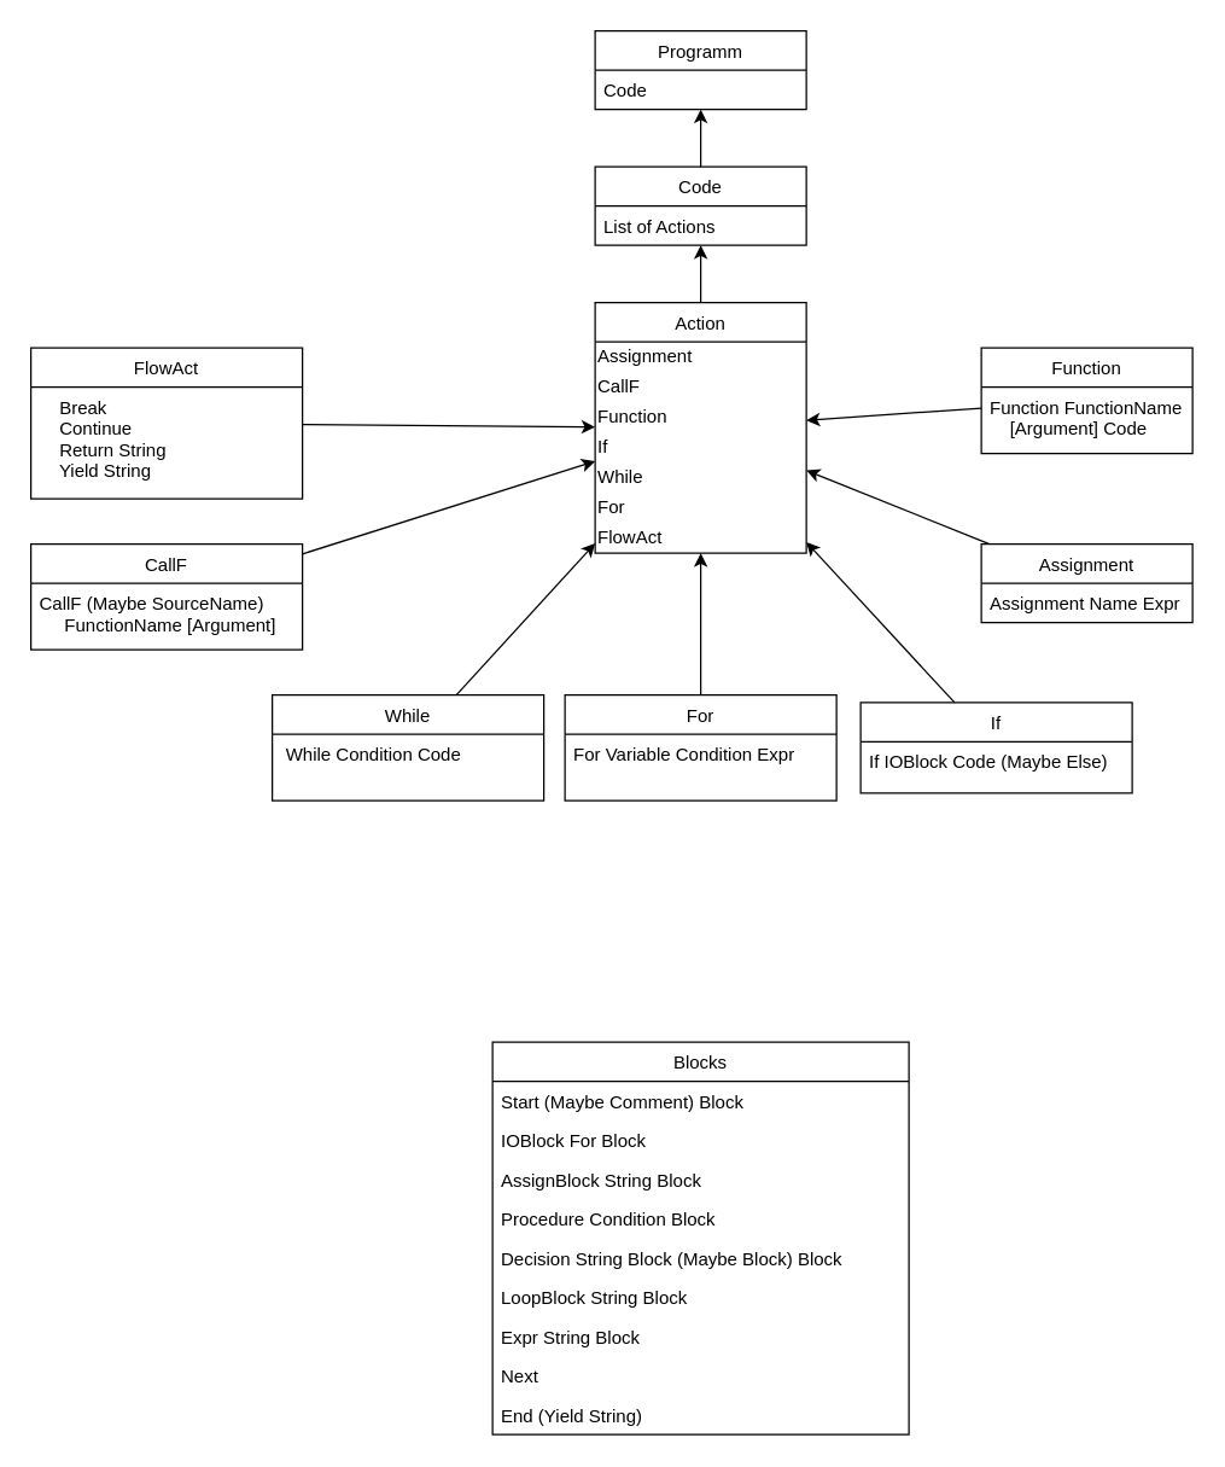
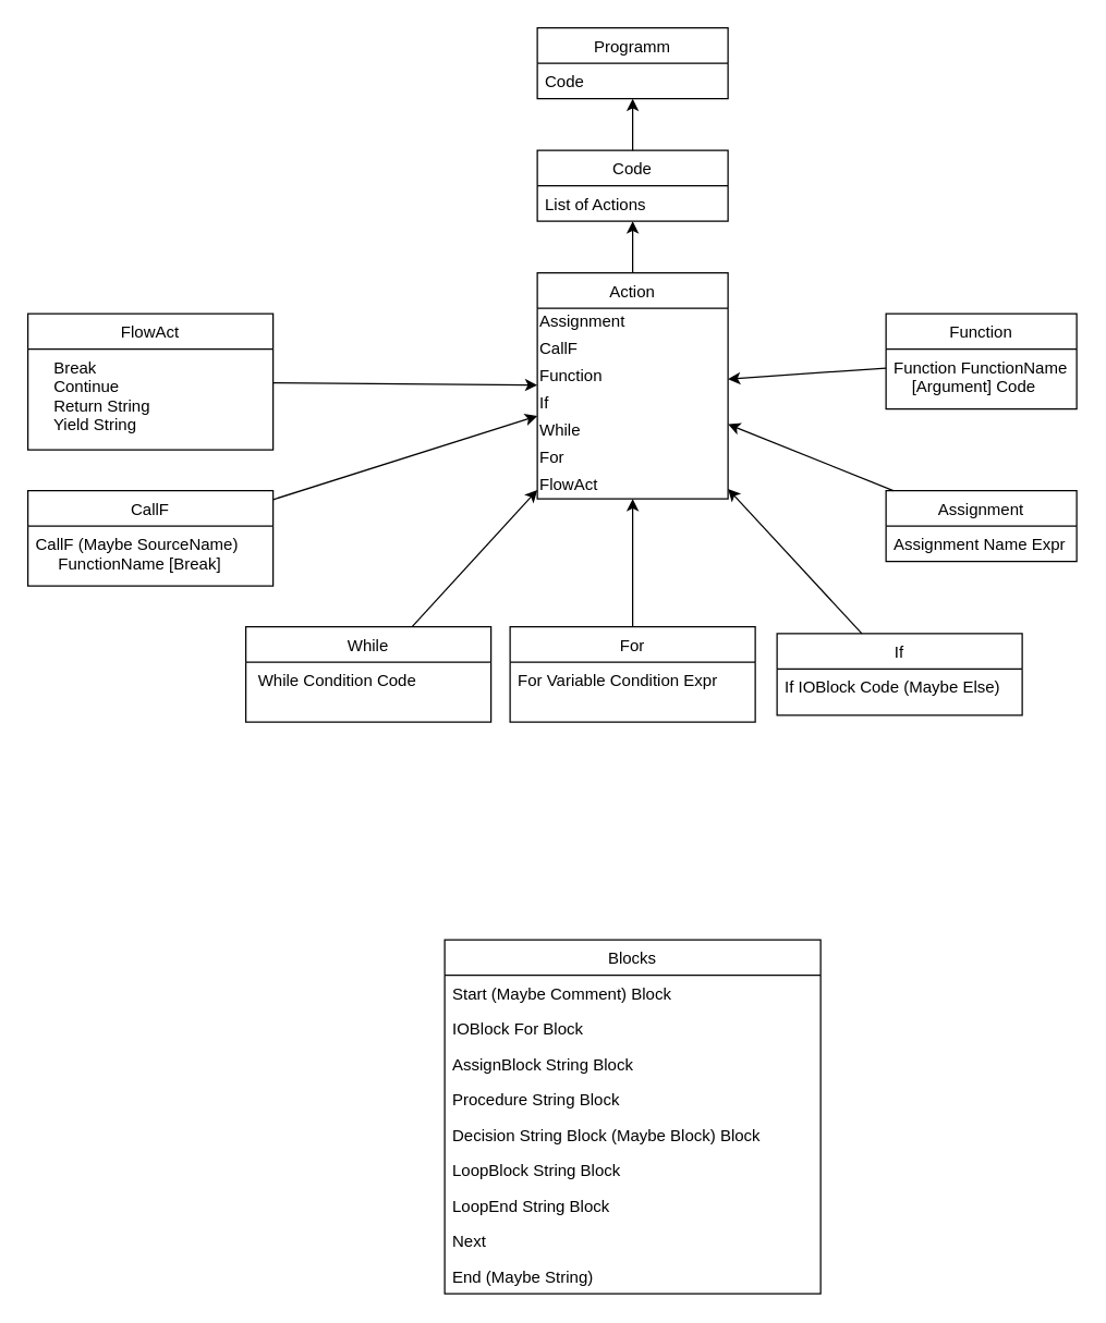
  <mxCell id="0" />
  <mxCell id="1" parent="0" />
  <mxCell id="2" style="edgeStyle=orthogonalEdgeStyle;rounded=0;orthogonalLoop=1;jettySize=auto;html=1;entryX=0.5;entryY=1;entryDx=0;entryDy=0;" parent="1" source="4" target="6" edge="1"><mxGeometry relative="1" as="geometry" /></mxCell>
  <mxCell id="3" style="rounded=0;orthogonalLoop=1;jettySize=auto;html=1;" parent="1" source="8" target="4" edge="1"><mxGeometry relative="1" as="geometry" /></mxCell>
  <mxCell id="4" value="Code" style="swimlane;fontStyle=0;childLayout=stackLayout;horizontal=1;startSize=26;fillColor=none;horizontalStack=0;resizeParent=1;resizeParentMax=0;resizeLast=0;collapsible=1;marginBottom=0;" parent="1" vertex="1"><mxGeometry x="394" y="110" width="140" height="52" as="geometry" /></mxCell>
  <mxCell id="5" value="List of Actions" style="text;strokeColor=none;fillColor=none;align=left;verticalAlign=middle;spacingLeft=4;spacingRight=4;overflow=hidden;rotatable=0;points=[[0,0.5],[1,0.5]];portConstraint=eastwest;" parent="4" vertex="1"><mxGeometry y="26" width="140" height="26" as="geometry" /></mxCell>
  <mxCell id="6" value="Programm" style="swimlane;fontStyle=0;childLayout=stackLayout;horizontal=1;startSize=26;fillColor=none;horizontalStack=0;resizeParent=1;resizeParentMax=0;resizeLast=0;collapsible=1;marginBottom=0;" parent="1" vertex="1"><mxGeometry x="394" y="20" width="140" height="52" as="geometry" /></mxCell>
  <mxCell id="7" value="Code" style="text;strokeColor=none;fillColor=none;align=left;verticalAlign=top;spacingLeft=4;spacingRight=4;overflow=hidden;rotatable=0;points=[[0,0.5],[1,0.5]];portConstraint=eastwest;" parent="6" vertex="1"><mxGeometry y="26" width="140" height="26" as="geometry" /></mxCell>
  <mxCell id="8" value="Action" style="swimlane;fontStyle=0;childLayout=stackLayout;horizontal=1;startSize=26;fillColor=none;horizontalStack=0;resizeParent=1;resizeParentMax=0;resizeLast=0;collapsible=1;marginBottom=0;" parent="1" vertex="1"><mxGeometry x="394" y="200" width="140" height="166" as="geometry"><mxRectangle x="220" y="340" width="70" height="26" as="alternateBounds" /></mxGeometry></mxCell>
  <mxCell id="9" value="&lt;div&gt;Assignment&lt;/div&gt;" style="text;html=1;align=left;verticalAlign=middle;resizable=0;points=[];autosize=1;editable=1;imageWidth=24;arcSize=12;" parent="8" vertex="1"><mxGeometry y="26" width="140" height="20" as="geometry" /></mxCell>
  <mxCell id="10" value="&lt;div&gt;CallF&lt;/div&gt;" style="text;html=1;align=left;verticalAlign=middle;resizable=0;points=[];autosize=1;editable=1;imageWidth=24;arcSize=12;" parent="8" vertex="1"><mxGeometry y="46" width="140" height="20" as="geometry" /></mxCell>
  <mxCell id="11" value="&lt;div&gt;Function&lt;/div&gt;" style="text;html=1;align=left;verticalAlign=middle;resizable=0;points=[];autosize=1;editable=1;imageWidth=24;arcSize=12;" parent="8" vertex="1"><mxGeometry y="66" width="140" height="20" as="geometry" /></mxCell>
  <mxCell id="12" value="If" style="text;html=1;align=left;verticalAlign=middle;resizable=0;points=[];autosize=1;editable=1;imageWidth=24;arcSize=12;" parent="8" vertex="1"><mxGeometry y="86" width="140" height="20" as="geometry" /></mxCell>
  <mxCell id="13" value="While" style="text;html=1;align=left;verticalAlign=middle;resizable=0;points=[];autosize=1;editable=1;imageWidth=24;arcSize=12;" parent="8" vertex="1"><mxGeometry y="106" width="140" height="20" as="geometry" /></mxCell>
  <mxCell id="14" value="For" style="text;html=1;align=left;verticalAlign=middle;resizable=0;points=[];autosize=1;editable=1;imageWidth=24;arcSize=12;" parent="8" vertex="1"><mxGeometry y="126" width="140" height="20" as="geometry" /></mxCell>
  <mxCell id="15" value="FlowAct" style="text;html=1;align=left;verticalAlign=middle;resizable=0;points=[];autosize=1;editable=1;imageWidth=24;arcSize=12;" parent="8" vertex="1"><mxGeometry y="146" width="140" height="20" as="geometry" /></mxCell>
  <mxCell id="16" style="edgeStyle=none;rounded=0;orthogonalLoop=1;jettySize=auto;html=1;" edge="1" parent="1" source="29" target="8"><mxGeometry relative="1" as="geometry" /></mxCell>
  <mxCell id="17" style="edgeStyle=none;rounded=0;orthogonalLoop=1;jettySize=auto;html=1;" edge="1" parent="1" source="31" target="8"><mxGeometry relative="1" as="geometry" /></mxCell>
  <mxCell id="18" style="edgeStyle=none;rounded=0;orthogonalLoop=1;jettySize=auto;html=1;" edge="1" parent="1" source="33" target="8"><mxGeometry relative="1" as="geometry" /></mxCell>
  <mxCell id="19" style="edgeStyle=none;rounded=0;orthogonalLoop=1;jettySize=auto;html=1;" edge="1" parent="1" source="35" target="8"><mxGeometry relative="1" as="geometry" /></mxCell>
  <mxCell id="20" style="edgeStyle=none;rounded=0;orthogonalLoop=1;jettySize=auto;html=1;" edge="1" parent="1" source="27" target="8"><mxGeometry relative="1" as="geometry" /></mxCell>
  <mxCell id="21" style="edgeStyle=none;rounded=0;orthogonalLoop=1;jettySize=auto;html=1;" edge="1" parent="1" source="25" target="8"><mxGeometry relative="1" as="geometry" /></mxCell>
  <mxCell id="22" style="edgeStyle=none;rounded=0;orthogonalLoop=1;jettySize=auto;html=1;" edge="1" parent="1" source="23" target="8"><mxGeometry relative="1" as="geometry" /></mxCell>
  <mxCell id="23" value="Function" style="swimlane;fontStyle=0;childLayout=stackLayout;horizontal=1;startSize=26;fillColor=none;horizontalStack=0;resizeParent=1;resizeParentMax=0;resizeLast=0;collapsible=1;marginBottom=0;" vertex="1" parent="1"><mxGeometry x="650" y="230" width="140" height="70" as="geometry" /></mxCell>
  <mxCell id="24" value="Function FunctionName&#10;    [Argument] Code" style="text;strokeColor=none;fillColor=none;align=left;verticalAlign=top;spacingLeft=4;spacingRight=4;overflow=hidden;rotatable=0;points=[[0,0.5],[1,0.5]];portConstraint=eastwest;" vertex="1" parent="23"><mxGeometry y="26" width="140" height="44" as="geometry" /></mxCell>
  <mxCell id="25" value="Assignment" style="swimlane;fontStyle=0;childLayout=stackLayout;horizontal=1;startSize=26;fillColor=none;horizontalStack=0;resizeParent=1;resizeParentMax=0;resizeLast=0;collapsible=1;marginBottom=0;" vertex="1" parent="1"><mxGeometry x="650" y="360" width="140" height="52" as="geometry" /></mxCell>
  <mxCell id="26" value="Assignment Name Expr" style="text;strokeColor=none;fillColor=none;align=left;verticalAlign=top;spacingLeft=4;spacingRight=4;overflow=hidden;rotatable=0;points=[[0,0.5],[1,0.5]];portConstraint=eastwest;" vertex="1" parent="25"><mxGeometry y="26" width="140" height="26" as="geometry" /></mxCell>
  <mxCell id="27" value="FlowAct" style="swimlane;fontStyle=0;childLayout=stackLayout;horizontal=1;startSize=26;fillColor=none;horizontalStack=0;resizeParent=1;resizeParentMax=0;resizeLast=0;collapsible=1;marginBottom=0;" vertex="1" parent="1"><mxGeometry x="20" y="230" width="180" height="100" as="geometry" /></mxCell>
  <mxCell id="28" value="    Break&#10;    Continue&#10;    Return String&#10;    Yield String" style="text;strokeColor=none;fillColor=none;align=left;verticalAlign=top;spacingLeft=4;spacingRight=4;overflow=hidden;rotatable=0;points=[[0,0.5],[1,0.5]];portConstraint=eastwest;" vertex="1" parent="27"><mxGeometry y="26" width="180" height="74" as="geometry" /></mxCell>
  <mxCell id="29" value="CallF" style="swimlane;fontStyle=0;childLayout=stackLayout;horizontal=1;startSize=26;fillColor=none;horizontalStack=0;resizeParent=1;resizeParentMax=0;resizeLast=0;collapsible=1;marginBottom=0;" vertex="1" parent="1"><mxGeometry x="20" y="360" width="180" height="70" as="geometry" /></mxCell>
- <mxCell id="30" value="CallF (Maybe SourceName)&#10;     FunctionName [Argument]" style="text;strokeColor=none;fillColor=none;align=left;verticalAlign=top;spacingLeft=4;spacingRight=4;overflow=hidden;rotatable=0;points=[[0,0.5],[1,0.5]];portConstraint=eastwest;" vertex="1" parent="29"><mxGeometry y="26" width="180" height="44" as="geometry" /></mxCell>
+ <mxCell id="30" value="CallF (Maybe SourceName)&#10;     FunctionName [Break]" style="text;strokeColor=none;fillColor=none;align=left;verticalAlign=top;spacingLeft=4;spacingRight=4;overflow=hidden;rotatable=0;points=[[0,0.5],[1,0.5]];portConstraint=eastwest;" vertex="1" parent="29"><mxGeometry y="26" width="180" height="44" as="geometry" /></mxCell>
  <mxCell id="31" value="While" style="swimlane;fontStyle=0;childLayout=stackLayout;horizontal=1;startSize=26;fillColor=none;horizontalStack=0;resizeParent=1;resizeParentMax=0;resizeLast=0;collapsible=1;marginBottom=0;" vertex="1" parent="1"><mxGeometry x="180" y="460" width="180" height="70" as="geometry" /></mxCell>
  <mxCell id="32" value=" While Condition Code" style="text;strokeColor=none;fillColor=none;align=left;verticalAlign=top;spacingLeft=4;spacingRight=4;overflow=hidden;rotatable=0;points=[[0,0.5],[1,0.5]];portConstraint=eastwest;" vertex="1" parent="31"><mxGeometry y="26" width="180" height="44" as="geometry" /></mxCell>
  <mxCell id="33" value="For" style="swimlane;fontStyle=0;childLayout=stackLayout;horizontal=1;startSize=26;fillColor=none;horizontalStack=0;resizeParent=1;resizeParentMax=0;resizeLast=0;collapsible=1;marginBottom=0;" vertex="1" parent="1"><mxGeometry x="374" y="460" width="180" height="70" as="geometry" /></mxCell>
  <mxCell id="34" value="For Variable Condition Expr" style="text;strokeColor=none;fillColor=none;align=left;verticalAlign=top;spacingLeft=4;spacingRight=4;overflow=hidden;rotatable=0;points=[[0,0.5],[1,0.5]];portConstraint=eastwest;" vertex="1" parent="33"><mxGeometry y="26" width="180" height="44" as="geometry" /></mxCell>
  <mxCell id="35" value="If" style="swimlane;fontStyle=0;childLayout=stackLayout;horizontal=1;startSize=26;fillColor=none;horizontalStack=0;resizeParent=1;resizeParentMax=0;resizeLast=0;collapsible=1;marginBottom=0;" vertex="1" parent="1"><mxGeometry x="570" y="465" width="180" height="60" as="geometry" /></mxCell>
  <mxCell id="36" value="If IOBlock Code (Maybe Else)" style="text;strokeColor=none;fillColor=none;align=left;verticalAlign=top;spacingLeft=4;spacingRight=4;overflow=hidden;rotatable=0;points=[[0,0.5],[1,0.5]];portConstraint=eastwest;" vertex="1" parent="35"><mxGeometry y="26" width="180" height="34" as="geometry" /></mxCell>
  <mxCell id="37" value="Blocks" style="swimlane;fontStyle=0;childLayout=stackLayout;horizontal=1;startSize=26;fillColor=none;horizontalStack=0;resizeParent=1;resizeParentMax=0;resizeLast=0;collapsible=1;marginBottom=0;" vertex="1" parent="1"><mxGeometry x="326" y="690" width="276" height="260" as="geometry" /></mxCell>
  <mxCell id="38" value="Start (Maybe Comment) Block" style="text;strokeColor=none;fillColor=none;align=left;verticalAlign=top;spacingLeft=4;spacingRight=4;overflow=hidden;rotatable=0;points=[[0,0.5],[1,0.5]];portConstraint=eastwest;" vertex="1" parent="37"><mxGeometry y="26" width="276" height="26" as="geometry" /></mxCell>
  <mxCell id="39" value="IOBlock For Block" style="text;strokeColor=none;fillColor=none;align=left;verticalAlign=top;spacingLeft=4;spacingRight=4;overflow=hidden;rotatable=0;points=[[0,0.5],[1,0.5]];portConstraint=eastwest;" vertex="1" parent="37"><mxGeometry y="52" width="276" height="26" as="geometry" /></mxCell>
  <mxCell id="40" value="AssignBlock String Block" style="text;strokeColor=none;fillColor=none;align=left;verticalAlign=top;spacingLeft=4;spacingRight=4;overflow=hidden;rotatable=0;points=[[0,0.5],[1,0.5]];portConstraint=eastwest;" vertex="1" parent="37"><mxGeometry y="78" width="276" height="26" as="geometry" /></mxCell>
- <mxCell id="41" value="Procedure Condition Block" style="text;strokeColor=none;fillColor=none;align=left;verticalAlign=top;spacingLeft=4;spacingRight=4;overflow=hidden;rotatable=0;points=[[0,0.5],[1,0.5]];portConstraint=eastwest;" vertex="1" parent="37"><mxGeometry y="104" width="276" height="26" as="geometry" /></mxCell>
+ <mxCell id="41" value="Procedure String Block" style="text;strokeColor=none;fillColor=none;align=left;verticalAlign=top;spacingLeft=4;spacingRight=4;overflow=hidden;rotatable=0;points=[[0,0.5],[1,0.5]];portConstraint=eastwest;" vertex="1" parent="37"><mxGeometry y="104" width="276" height="26" as="geometry" /></mxCell>
  <mxCell id="42" value="Decision String Block (Maybe Block) Block" style="text;strokeColor=none;fillColor=none;align=left;verticalAlign=top;spacingLeft=4;spacingRight=4;overflow=hidden;rotatable=0;points=[[0,0.5],[1,0.5]];portConstraint=eastwest;" vertex="1" parent="37"><mxGeometry y="130" width="276" height="26" as="geometry" /></mxCell>
  <mxCell id="43" value="LoopBlock String Block " style="text;strokeColor=none;fillColor=none;align=left;verticalAlign=top;spacingLeft=4;spacingRight=4;overflow=hidden;rotatable=0;points=[[0,0.5],[1,0.5]];portConstraint=eastwest;" vertex="1" parent="37"><mxGeometry y="156" width="276" height="26" as="geometry" /></mxCell>
- <mxCell id="44" value="Expr String Block" style="text;strokeColor=none;fillColor=none;align=left;verticalAlign=top;spacingLeft=4;spacingRight=4;overflow=hidden;rotatable=0;points=[[0,0.5],[1,0.5]];portConstraint=eastwest;" vertex="1" parent="37"><mxGeometry y="182" width="276" height="26" as="geometry" /></mxCell>
+ <mxCell id="44" value="LoopEnd String Block" style="text;strokeColor=none;fillColor=none;align=left;verticalAlign=top;spacingLeft=4;spacingRight=4;overflow=hidden;rotatable=0;points=[[0,0.5],[1,0.5]];portConstraint=eastwest;" vertex="1" parent="37"><mxGeometry y="182" width="276" height="26" as="geometry" /></mxCell>
  <mxCell id="45" value="Next" style="text;strokeColor=none;fillColor=none;align=left;verticalAlign=top;spacingLeft=4;spacingRight=4;overflow=hidden;rotatable=0;points=[[0,0.5],[1,0.5]];portConstraint=eastwest;" vertex="1" parent="37"><mxGeometry y="208" width="276" height="26" as="geometry" /></mxCell>
- <mxCell id="46" value="End (Yield String)" style="text;strokeColor=none;fillColor=none;align=left;verticalAlign=top;spacingLeft=4;spacingRight=4;overflow=hidden;rotatable=0;points=[[0,0.5],[1,0.5]];portConstraint=eastwest;" vertex="1" parent="37"><mxGeometry y="234" width="276" height="26" as="geometry" /></mxCell>
+ <mxCell id="46" value="End (Maybe String)" style="text;strokeColor=none;fillColor=none;align=left;verticalAlign=top;spacingLeft=4;spacingRight=4;overflow=hidden;rotatable=0;points=[[0,0.5],[1,0.5]];portConstraint=eastwest;" vertex="1" parent="37"><mxGeometry y="234" width="276" height="26" as="geometry" /></mxCell>
